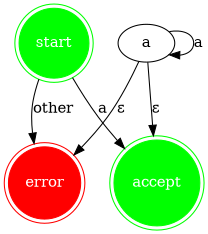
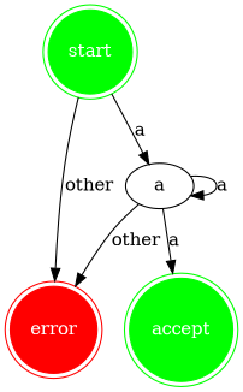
  digraph {
    node [color=green fillcolor=green fontcolor=white shape=doublecircle style=filled]
    start
    error [color=red fillcolor=red]
    a [color=black fillcolor=white fontcolor=black shape=ellipse]
    accept
    start -> error [label=other]
-   start -> accept [label=a]
-   a -> error [label="ε"]
+   start -> a [label=a]
+   a -> error [label=other]
    a -> a [label=a]
-   a -> accept [label="ε"]
+   a -> accept [label=a]
  }
